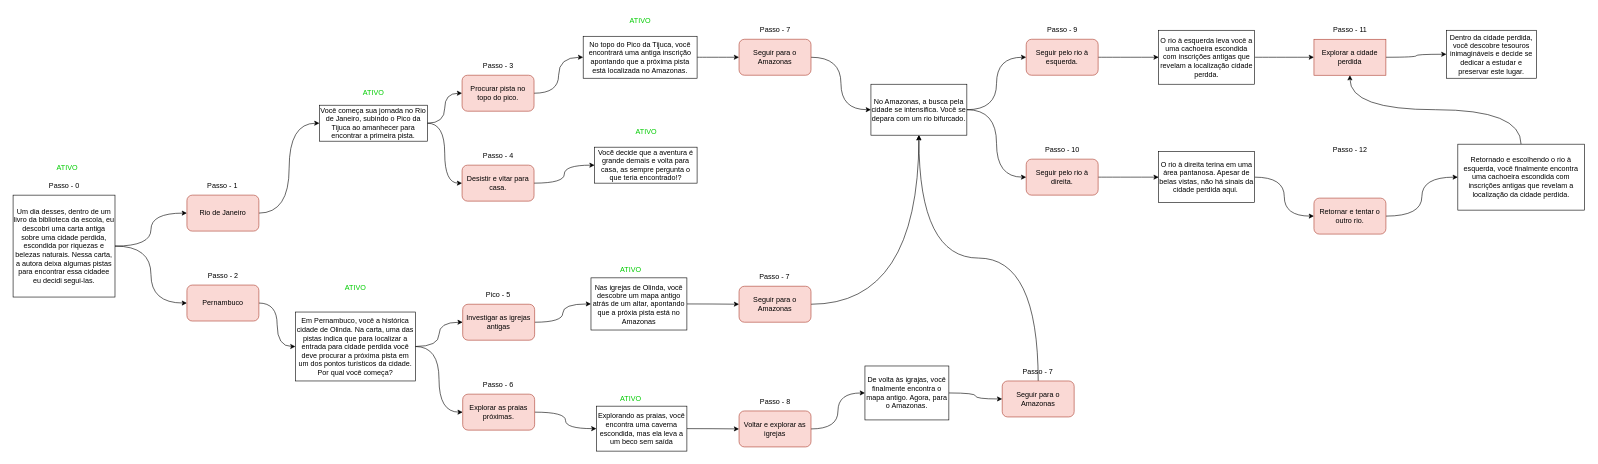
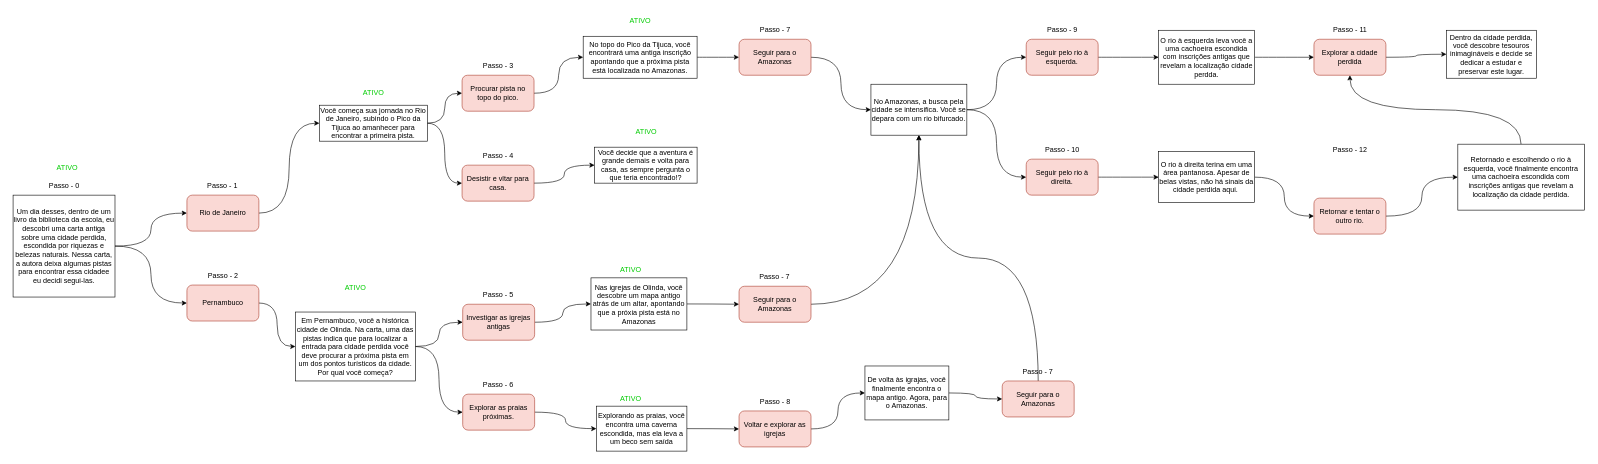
  <mxCell id="0" />
  <mxCell id="1" parent="0" />
  <mxCell id="2" style="edgeStyle=orthogonalEdgeStyle;rounded=0;orthogonalLoop=1;jettySize=auto;html=1;exitX=1;exitY=0.5;exitDx=0;exitDy=0;entryX=0;entryY=0.5;entryDx=0;entryDy=0;curved=1;" parent="1" source="4" target="7" edge="1"><mxGeometry relative="1" as="geometry" /></mxCell>
  <mxCell id="3" style="edgeStyle=orthogonalEdgeStyle;rounded=0;orthogonalLoop=1;jettySize=auto;html=1;exitX=1;exitY=0.5;exitDx=0;exitDy=0;entryX=0;entryY=0.5;entryDx=0;entryDy=0;curved=1;" parent="1" source="4" target="9" edge="1"><mxGeometry relative="1" as="geometry" /></mxCell>
  <mxCell id="4" value="Um dia desses, dentro de um livro da biblioteca da escola, eu descobri uma carta antiga sobre uma cidade perdida, escondida por riquezas e belezas naturais. Nessa carta, a autora deixa algumas pistas para encontrar essa cidadee eu decidi segui-las." style="whiteSpace=wrap;html=1;aspect=fixed;" parent="1" vertex="1"><mxGeometry x="20" y="325" width="170" height="170" as="geometry" /></mxCell>
  <mxCell id="5" value="Passo - 0" style="text;html=1;align=center;verticalAlign=middle;resizable=0;points=[];autosize=1;strokeColor=none;fillColor=none;" parent="1" vertex="1"><mxGeometry x="70" y="295" width="70" height="30" as="geometry" /></mxCell>
  <mxCell id="6" style="edgeStyle=orthogonalEdgeStyle;rounded=0;orthogonalLoop=1;jettySize=auto;html=1;exitX=1;exitY=0.5;exitDx=0;exitDy=0;entryX=0;entryY=0.5;entryDx=0;entryDy=0;curved=1;" parent="1" source="7" target="14" edge="1"><mxGeometry relative="1" as="geometry" /></mxCell>
  <mxCell id="7" value="&lt;font color=&quot;#000000&quot;&gt;Rio de Janeiro&lt;/font&gt;" style="rounded=1;whiteSpace=wrap;html=1;fillColor=#fad9d5;strokeColor=#ae4132;" parent="1" vertex="1"><mxGeometry x="310" y="325" width="120" height="60" as="geometry" /></mxCell>
  <mxCell id="8" style="edgeStyle=orthogonalEdgeStyle;curved=1;rounded=0;orthogonalLoop=1;jettySize=auto;html=1;exitX=1;exitY=0.5;exitDx=0;exitDy=0;entryX=0;entryY=0.5;entryDx=0;entryDy=0;" parent="1" source="9" target="23" edge="1"><mxGeometry relative="1" as="geometry" /></mxCell>
  <mxCell id="9" value="&lt;font color=&quot;#000000&quot;&gt;Pernambuco&lt;/font&gt;" style="rounded=1;whiteSpace=wrap;html=1;fillColor=#fad9d5;strokeColor=#ae4132;" parent="1" vertex="1"><mxGeometry x="310" y="475" width="120" height="60" as="geometry" /></mxCell>
  <mxCell id="10" value="Passo - 1" style="text;html=1;align=center;verticalAlign=middle;resizable=0;points=[];autosize=1;strokeColor=none;fillColor=none;" parent="1" vertex="1"><mxGeometry x="334" y="295" width="70" height="30" as="geometry" /></mxCell>
  <mxCell id="11" value="Passo - 2" style="text;html=1;align=center;verticalAlign=middle;resizable=0;points=[];autosize=1;strokeColor=none;fillColor=none;" parent="1" vertex="1"><mxGeometry x="335" y="445" width="70" height="30" as="geometry" /></mxCell>
  <mxCell id="12" style="edgeStyle=orthogonalEdgeStyle;curved=1;rounded=0;orthogonalLoop=1;jettySize=auto;html=1;exitX=1;exitY=0.5;exitDx=0;exitDy=0;entryX=0;entryY=0.5;entryDx=0;entryDy=0;" parent="1" source="14" target="16" edge="1"><mxGeometry relative="1" as="geometry" /></mxCell>
  <mxCell id="13" style="edgeStyle=orthogonalEdgeStyle;curved=1;rounded=0;orthogonalLoop=1;jettySize=auto;html=1;exitX=1;exitY=0.5;exitDx=0;exitDy=0;entryX=0;entryY=0.5;entryDx=0;entryDy=0;" parent="1" source="14" target="19" edge="1"><mxGeometry relative="1" as="geometry" /></mxCell>
  <mxCell id="14" value="Você começa sua jornada no Rio de Janeiro, subindo o Pico da Tijuca ao amanhecer para encontrar a primeira pista." style="rounded=0;whiteSpace=wrap;html=1;" parent="1" vertex="1"><mxGeometry x="531" y="175" width="180" height="60" as="geometry" /></mxCell>
  <mxCell id="15" style="edgeStyle=orthogonalEdgeStyle;curved=1;rounded=0;orthogonalLoop=1;jettySize=auto;html=1;exitX=1;exitY=0.5;exitDx=0;exitDy=0;entryX=0;entryY=0.5;entryDx=0;entryDy=0;" parent="1" source="16" target="31" edge="1"><mxGeometry relative="1" as="geometry" /></mxCell>
  <mxCell id="16" value="&lt;font color=&quot;#000000&quot;&gt;Procurar pista no topo do pico.&lt;/font&gt;" style="rounded=1;whiteSpace=wrap;html=1;fillColor=#fad9d5;strokeColor=#ae4132;" parent="1" vertex="1"><mxGeometry x="769" y="125" width="120" height="60" as="geometry" /></mxCell>
  <mxCell id="17" value="Passo - 3" style="text;html=1;align=center;verticalAlign=middle;resizable=0;points=[];autosize=1;strokeColor=none;fillColor=none;" parent="1" vertex="1"><mxGeometry x="794" y="95" width="70" height="30" as="geometry" /></mxCell>
  <mxCell id="18" style="edgeStyle=orthogonalEdgeStyle;curved=1;rounded=0;orthogonalLoop=1;jettySize=auto;html=1;exitX=1;exitY=0.5;exitDx=0;exitDy=0;entryX=0;entryY=0.5;entryDx=0;entryDy=0;" parent="1" source="19" target="36" edge="1"><mxGeometry relative="1" as="geometry" /></mxCell>
  <mxCell id="19" value="&lt;font color=&quot;#000000&quot;&gt;Desistir e vltar para casa.&lt;/font&gt;" style="rounded=1;whiteSpace=wrap;html=1;fillColor=#fad9d5;strokeColor=#ae4132;" parent="1" vertex="1"><mxGeometry x="769" y="275" width="120" height="60" as="geometry" /></mxCell>
  <mxCell id="20" value="Passo - 4" style="text;html=1;align=center;verticalAlign=middle;resizable=0;points=[];autosize=1;strokeColor=none;fillColor=none;" parent="1" vertex="1"><mxGeometry x="794" y="245" width="70" height="30" as="geometry" /></mxCell>
  <mxCell id="21" style="edgeStyle=orthogonalEdgeStyle;curved=1;rounded=0;orthogonalLoop=1;jettySize=auto;html=1;exitX=1;exitY=0.5;exitDx=0;exitDy=0;entryX=0;entryY=0.5;entryDx=0;entryDy=0;" parent="1" source="23" target="25" edge="1"><mxGeometry relative="1" as="geometry" /></mxCell>
  <mxCell id="22" style="edgeStyle=orthogonalEdgeStyle;curved=1;rounded=0;orthogonalLoop=1;jettySize=auto;html=1;exitX=1;exitY=0.5;exitDx=0;exitDy=0;entryX=0;entryY=0.5;entryDx=0;entryDy=0;" parent="1" source="23" target="28" edge="1"><mxGeometry relative="1" as="geometry" /></mxCell>
  <mxCell id="23" value="Em Pernambuco, você a histórica cidade de Olinda. Na carta, uma das pistas indica que para localizar a entrada para cidade perdida você deve procurar a próxima pista em um dos pontos turísticos da cidade. Por qual você começa?" style="rounded=0;whiteSpace=wrap;html=1;" parent="1" vertex="1"><mxGeometry x="491" y="520" width="200" height="115" as="geometry" /></mxCell>
  <mxCell id="24" style="edgeStyle=orthogonalEdgeStyle;curved=1;rounded=0;orthogonalLoop=1;jettySize=auto;html=1;exitX=1;exitY=0.5;exitDx=0;exitDy=0;entryX=0;entryY=0.5;entryDx=0;entryDy=0;" parent="1" source="25" target="35" edge="1"><mxGeometry relative="1" as="geometry" /></mxCell>
  <mxCell id="25" value="&lt;font color=&quot;#000000&quot;&gt;Investigar as igrejas antigas&lt;/font&gt;" style="rounded=1;whiteSpace=wrap;html=1;fillColor=#fad9d5;strokeColor=#ae4132;" parent="1" vertex="1"><mxGeometry x="770" y="507" width="120" height="60" as="geometry" /></mxCell>
- <mxCell id="26" value="Pico - 5" style="text;html=1;align=center;verticalAlign=middle;resizable=0;points=[];autosize=1;strokeColor=none;fillColor=none;" parent="1" vertex="1"><mxGeometry x="794" y="477" width="70" height="30" as="geometry" /></mxCell>
+ <mxCell id="26" value="Passo - 5" style="text;html=1;align=center;verticalAlign=middle;resizable=0;points=[];autosize=1;strokeColor=none;fillColor=none;" parent="1" vertex="1"><mxGeometry x="794" y="477" width="70" height="30" as="geometry" /></mxCell>
  <mxCell id="27" style="edgeStyle=orthogonalEdgeStyle;curved=1;rounded=0;orthogonalLoop=1;jettySize=auto;html=1;exitX=1;exitY=0.5;exitDx=0;exitDy=0;entryX=0;entryY=0.5;entryDx=0;entryDy=0;" parent="1" source="28" target="33" edge="1"><mxGeometry relative="1" as="geometry" /></mxCell>
  <mxCell id="28" value="&lt;font color=&quot;#000000&quot;&gt;Explorar as praias próximas.&lt;/font&gt;" style="rounded=1;whiteSpace=wrap;html=1;fillColor=#fad9d5;strokeColor=#ae4132;" parent="1" vertex="1"><mxGeometry x="770" y="657" width="120" height="60" as="geometry" /></mxCell>
  <mxCell id="29" value="Passo - 6" style="text;html=1;align=center;verticalAlign=middle;resizable=0;points=[];autosize=1;strokeColor=none;fillColor=none;" parent="1" vertex="1"><mxGeometry x="794" y="627" width="70" height="30" as="geometry" /></mxCell>
  <mxCell id="30" style="edgeStyle=orthogonalEdgeStyle;curved=1;rounded=0;orthogonalLoop=1;jettySize=auto;html=1;exitX=1;exitY=0.5;exitDx=0;exitDy=0;entryX=0;entryY=0.5;entryDx=0;entryDy=0;" parent="1" source="31" target="38" edge="1"><mxGeometry relative="1" as="geometry" /></mxCell>
  <mxCell id="31" value="No topo do Pico da Tijuca, você encontrará uma antiga inscrição apontando que a próxima pista está localizada no Amazonas." style="rounded=0;whiteSpace=wrap;html=1;" parent="1" vertex="1"><mxGeometry x="971" y="60" width="190" height="70" as="geometry" /></mxCell>
  <mxCell id="32" style="edgeStyle=orthogonalEdgeStyle;curved=1;rounded=0;orthogonalLoop=1;jettySize=auto;html=1;exitX=1;exitY=0.5;exitDx=0;exitDy=0;entryX=0;entryY=0.5;entryDx=0;entryDy=0;" parent="1" source="33" target="41" edge="1"><mxGeometry relative="1" as="geometry" /></mxCell>
  <mxCell id="33" value="Explorando as praias, você encontra uma caverna escondida, mas ela leva a um beco sem saída" style="rounded=0;whiteSpace=wrap;html=1;" parent="1" vertex="1"><mxGeometry x="993" y="677" width="151" height="75" as="geometry" /></mxCell>
  <mxCell id="34" style="edgeStyle=orthogonalEdgeStyle;curved=1;rounded=0;orthogonalLoop=1;jettySize=auto;html=1;exitX=1;exitY=0.5;exitDx=0;exitDy=0;entryX=0;entryY=0.5;entryDx=0;entryDy=0;" parent="1" source="35" target="44" edge="1"><mxGeometry relative="1" as="geometry" /></mxCell>
  <mxCell id="35" value="Nas igrejas de Olinda, você descobre um mapa antigo atrás de um altar, apontando que a próxia pista está no Amazonas" style="rounded=0;whiteSpace=wrap;html=1;" parent="1" vertex="1"><mxGeometry x="984" y="463" width="160" height="87" as="geometry" /></mxCell>
  <mxCell id="36" value="Vocẽ decide que a aventura é grande demais e volta para casa, as sempre pergunta o que teria encontrado!?" style="rounded=0;whiteSpace=wrap;html=1;" parent="1" vertex="1"><mxGeometry x="990" y="245" width="171" height="60" as="geometry" /></mxCell>
  <mxCell id="37" style="edgeStyle=orthogonalEdgeStyle;curved=1;rounded=0;orthogonalLoop=1;jettySize=auto;html=1;exitX=1;exitY=0.5;exitDx=0;exitDy=0;entryX=0;entryY=0.5;entryDx=0;entryDy=0;" parent="1" source="38" target="52" edge="1"><mxGeometry relative="1" as="geometry" /></mxCell>
  <mxCell id="38" value="&lt;font color=&quot;#000000&quot;&gt;Seguir para o Amazonas&lt;/font&gt;" style="rounded=1;whiteSpace=wrap;html=1;fillColor=#fad9d5;strokeColor=#ae4132;" parent="1" vertex="1"><mxGeometry x="1231" y="65" width="120" height="60" as="geometry" /></mxCell>
  <mxCell id="39" value="Passo - 7" style="text;html=1;align=center;verticalAlign=middle;resizable=0;points=[];autosize=1;strokeColor=none;fillColor=none;" parent="1" vertex="1"><mxGeometry x="1256" y="35" width="70" height="30" as="geometry" /></mxCell>
  <mxCell id="40" style="edgeStyle=orthogonalEdgeStyle;curved=1;rounded=0;orthogonalLoop=1;jettySize=auto;html=1;exitX=1;exitY=0.5;exitDx=0;exitDy=0;entryX=0;entryY=0.5;entryDx=0;entryDy=0;" parent="1" source="41" target="54" edge="1"><mxGeometry relative="1" as="geometry" /></mxCell>
  <mxCell id="41" value="&lt;font color=&quot;#000000&quot;&gt;Voltar e explorar as igrejas&lt;/font&gt;" style="rounded=1;whiteSpace=wrap;html=1;fillColor=#fad9d5;strokeColor=#ae4132;" parent="1" vertex="1"><mxGeometry x="1231" y="685" width="120" height="60" as="geometry" /></mxCell>
  <mxCell id="42" value="Passo - 8" style="text;html=1;align=center;verticalAlign=middle;resizable=0;points=[];autosize=1;strokeColor=none;fillColor=none;" parent="1" vertex="1"><mxGeometry x="1256" y="655" width="70" height="30" as="geometry" /></mxCell>
  <mxCell id="43" style="edgeStyle=orthogonalEdgeStyle;curved=1;rounded=0;orthogonalLoop=1;jettySize=auto;html=1;exitX=1;exitY=0.5;exitDx=0;exitDy=0;entryX=0.5;entryY=1;entryDx=0;entryDy=0;" parent="1" source="44" target="52" edge="1"><mxGeometry relative="1" as="geometry"><Array as="points"><mxPoint x="1530" y="507" /></Array></mxGeometry></mxCell>
  <mxCell id="44" value="&lt;span style=&quot;color: rgb(0, 0, 0);&quot;&gt;Seguir para o Amazonas&lt;/span&gt;" style="rounded=1;whiteSpace=wrap;html=1;fillColor=#fad9d5;strokeColor=#ae4132;" parent="1" vertex="1"><mxGeometry x="1231" y="477" width="120" height="60" as="geometry" /></mxCell>
  <mxCell id="45" value="Passo - 7" style="text;html=1;align=center;verticalAlign=middle;resizable=0;points=[];autosize=1;strokeColor=none;fillColor=none;" parent="1" vertex="1"><mxGeometry x="1255" y="447" width="70" height="30" as="geometry" /></mxCell>
  <mxCell id="46" style="edgeStyle=orthogonalEdgeStyle;curved=1;rounded=0;orthogonalLoop=1;jettySize=auto;html=1;exitX=1;exitY=0.5;exitDx=0;exitDy=0;entryX=0;entryY=0.5;entryDx=0;entryDy=0;" parent="1" source="47" target="65" edge="1"><mxGeometry relative="1" as="geometry" /></mxCell>
  <mxCell id="47" value="O rio à esquerda leva você a uma cachoeira escondida com inscrições antigas que revelam a localização cidade perdda." style="rounded=0;whiteSpace=wrap;html=1;" parent="1" vertex="1"><mxGeometry x="1931" y="50" width="160" height="90" as="geometry" /></mxCell>
  <mxCell id="48" style="edgeStyle=orthogonalEdgeStyle;curved=1;rounded=0;orthogonalLoop=1;jettySize=auto;html=1;exitX=1;exitY=0.5;exitDx=0;exitDy=0;entryX=0;entryY=0.5;entryDx=0;entryDy=0;" parent="1" source="49" target="68" edge="1"><mxGeometry relative="1" as="geometry" /></mxCell>
  <mxCell id="49" value="O rio à direita terina em uma área pantanosa. Apesar de belas vistas, não há sinais da cidade perdida aqui.&amp;nbsp;" style="rounded=0;whiteSpace=wrap;html=1;" parent="1" vertex="1"><mxGeometry x="1931" y="252.5" width="160" height="85" as="geometry" /></mxCell>
  <mxCell id="50" style="edgeStyle=orthogonalEdgeStyle;curved=1;rounded=0;orthogonalLoop=1;jettySize=auto;html=1;exitX=1;exitY=0.5;exitDx=0;exitDy=0;entryX=0;entryY=0.5;entryDx=0;entryDy=0;" parent="1" source="52" target="59" edge="1"><mxGeometry relative="1" as="geometry" /></mxCell>
  <mxCell id="51" style="edgeStyle=orthogonalEdgeStyle;curved=1;rounded=0;orthogonalLoop=1;jettySize=auto;html=1;exitX=1;exitY=0.5;exitDx=0;exitDy=0;entryX=0;entryY=0.5;entryDx=0;entryDy=0;" parent="1" source="52" target="62" edge="1"><mxGeometry relative="1" as="geometry" /></mxCell>
  <mxCell id="52" value="No Amazonas, a busca pela cidade se intensifica. Você se depara com um rio bifurcado." style="rounded=0;whiteSpace=wrap;html=1;" parent="1" vertex="1"><mxGeometry x="1451" y="140" width="160" height="85" as="geometry" /></mxCell>
  <mxCell id="53" style="edgeStyle=orthogonalEdgeStyle;curved=1;rounded=0;orthogonalLoop=1;jettySize=auto;html=1;exitX=1;exitY=0.5;exitDx=0;exitDy=0;entryX=0;entryY=0.5;entryDx=0;entryDy=0;" parent="1" source="54" target="56" edge="1"><mxGeometry relative="1" as="geometry" /></mxCell>
  <mxCell id="54" value="De volta às igrajas, você finalmente encontra o mapa antigo. Agora, para o Amazonas." style="rounded=0;whiteSpace=wrap;html=1;" parent="1" vertex="1"><mxGeometry x="1441" y="610" width="140" height="90" as="geometry" /></mxCell>
  <mxCell id="55" style="edgeStyle=orthogonalEdgeStyle;curved=1;rounded=0;orthogonalLoop=1;jettySize=auto;html=1;exitX=0.5;exitY=0;exitDx=0;exitDy=0;entryX=0.5;entryY=1;entryDx=0;entryDy=0;" parent="1" source="56" target="52" edge="1"><mxGeometry relative="1" as="geometry" /></mxCell>
  <mxCell id="56" value="&lt;span style=&quot;color: rgb(0, 0, 0);&quot;&gt;Seguir para o Amazonas&lt;/span&gt;" style="rounded=1;whiteSpace=wrap;html=1;fillColor=#fad9d5;strokeColor=#ae4132;" parent="1" vertex="1"><mxGeometry x="1670" y="635" width="120" height="60" as="geometry" /></mxCell>
  <mxCell id="57" value="Passo - 7" style="text;html=1;align=center;verticalAlign=middle;resizable=0;points=[];autosize=1;strokeColor=none;fillColor=none;" parent="1" vertex="1"><mxGeometry x="1694" y="605" width="70" height="30" as="geometry" /></mxCell>
  <mxCell id="58" style="edgeStyle=orthogonalEdgeStyle;curved=1;rounded=0;orthogonalLoop=1;jettySize=auto;html=1;exitX=1;exitY=0.5;exitDx=0;exitDy=0;entryX=0;entryY=0.5;entryDx=0;entryDy=0;" parent="1" source="59" target="47" edge="1"><mxGeometry relative="1" as="geometry" /></mxCell>
  <mxCell id="59" value="&lt;span style=&quot;color: rgb(0, 0, 0);&quot;&gt;Seguir pelo rio à esquerda.&lt;/span&gt;" style="rounded=1;whiteSpace=wrap;html=1;fillColor=#fad9d5;strokeColor=#ae4132;" parent="1" vertex="1"><mxGeometry x="1710" y="65" width="120" height="60" as="geometry" /></mxCell>
  <mxCell id="60" value="Passo - 9" style="text;html=1;align=center;verticalAlign=middle;resizable=0;points=[];autosize=1;strokeColor=none;fillColor=none;" parent="1" vertex="1"><mxGeometry x="1735" y="35" width="70" height="30" as="geometry" /></mxCell>
  <mxCell id="61" style="edgeStyle=orthogonalEdgeStyle;curved=1;rounded=0;orthogonalLoop=1;jettySize=auto;html=1;exitX=1;exitY=0.5;exitDx=0;exitDy=0;entryX=0;entryY=0.5;entryDx=0;entryDy=0;" parent="1" source="62" target="49" edge="1"><mxGeometry relative="1" as="geometry" /></mxCell>
  <mxCell id="62" value="&lt;span style=&quot;color: rgb(0, 0, 0);&quot;&gt;Seguir pelo rio à direita.&lt;/span&gt;" style="rounded=1;whiteSpace=wrap;html=1;fillColor=#fad9d5;strokeColor=#ae4132;" parent="1" vertex="1"><mxGeometry x="1710" y="265" width="120" height="60" as="geometry" /></mxCell>
  <mxCell id="63" value="Passo - 10" style="text;html=1;align=center;verticalAlign=middle;resizable=0;points=[];autosize=1;strokeColor=none;fillColor=none;" parent="1" vertex="1"><mxGeometry x="1730" y="235" width="80" height="30" as="geometry" /></mxCell>
  <mxCell id="64" style="edgeStyle=orthogonalEdgeStyle;curved=1;rounded=0;orthogonalLoop=1;jettySize=auto;html=1;entryX=0;entryY=0.5;entryDx=0;entryDy=0;" parent="1" source="65" target="72" edge="1"><mxGeometry relative="1" as="geometry" /></mxCell>
- <mxCell id="65" value="&lt;font color=&quot;#000000&quot;&gt;Explorar a cidade perdida&lt;/font&gt;" style="whiteSpace=wrap;html=1;fillColor=#fad9d5;strokeColor=#ae4132;rounded=0;" parent="1" vertex="1"><mxGeometry x="2190" y="65" width="120" height="60" as="geometry" /></mxCell>
+ <mxCell id="65" value="&lt;font color=&quot;#000000&quot;&gt;Explorar a cidade perdida&lt;/font&gt;" style="rounded=1;whiteSpace=wrap;html=1;fillColor=#fad9d5;strokeColor=#ae4132;" parent="1" vertex="1"><mxGeometry x="2190" y="65" width="120" height="60" as="geometry" /></mxCell>
  <mxCell id="66" value="Passo - 11" style="text;html=1;align=center;verticalAlign=middle;resizable=0;points=[];autosize=1;strokeColor=none;fillColor=none;" parent="1" vertex="1"><mxGeometry x="2210" y="35" width="80" height="30" as="geometry" /></mxCell>
  <mxCell id="67" style="edgeStyle=orthogonalEdgeStyle;curved=1;rounded=0;orthogonalLoop=1;jettySize=auto;html=1;exitX=1;exitY=0.5;exitDx=0;exitDy=0;entryX=0;entryY=0.5;entryDx=0;entryDy=0;" parent="1" source="68" target="71" edge="1"><mxGeometry relative="1" as="geometry" /></mxCell>
  <mxCell id="68" value="&lt;font color=&quot;#000000&quot;&gt;Retornar e tentar o outro rio.&lt;/font&gt;" style="rounded=1;whiteSpace=wrap;html=1;fillColor=#fad9d5;strokeColor=#ae4132;" parent="1" vertex="1"><mxGeometry x="2190" y="330" width="120" height="60" as="geometry" /></mxCell>
  <mxCell id="69" value="Passo - 12" style="text;html=1;align=center;verticalAlign=middle;resizable=0;points=[];autosize=1;strokeColor=none;fillColor=none;" parent="1" vertex="1"><mxGeometry x="2210" y="235" width="80" height="30" as="geometry" /></mxCell>
  <mxCell id="70" style="edgeStyle=orthogonalEdgeStyle;curved=1;rounded=0;orthogonalLoop=1;jettySize=auto;html=1;exitX=0.5;exitY=0;exitDx=0;exitDy=0;entryX=0.5;entryY=1;entryDx=0;entryDy=0;" parent="1" source="71" target="65" edge="1"><mxGeometry relative="1" as="geometry" /></mxCell>
  <mxCell id="71" value="Retornado e escolhendo o rio à esquerda, você finalmente encontra uma cachoeira escondida com inscrições antigas que revelam a localização da cidade perdida." style="rounded=0;whiteSpace=wrap;html=1;" parent="1" vertex="1"><mxGeometry x="2430" y="240" width="211" height="110" as="geometry" /></mxCell>
  <mxCell id="72" value="Dentro da cidade perdida, você descobre tesouros inimagináveis e decide se dedicar a estudar e preservar este lugar." style="rounded=0;whiteSpace=wrap;html=1;" parent="1" vertex="1"><mxGeometry x="2411" y="50" width="150" height="80" as="geometry" /></mxCell>
  <mxCell id="73" value="&lt;font color=&quot;#00cc00&quot;&gt;ATIVO&lt;/font&gt;" style="text;html=1;align=center;verticalAlign=middle;resizable=0;points=[];autosize=1;strokeColor=none;fillColor=none;" parent="1" vertex="1"><mxGeometry x="80" y="265" width="60" height="30" as="geometry" /></mxCell>
  <mxCell id="74" value="&lt;font color=&quot;#00cc00&quot;&gt;ATIVO&lt;/font&gt;" style="text;html=1;align=center;verticalAlign=middle;resizable=0;points=[];autosize=1;strokeColor=none;fillColor=none;" parent="1" vertex="1"><mxGeometry x="1045.5" y="205" width="60" height="30" as="geometry" /></mxCell>
  <mxCell id="75" value="&lt;font color=&quot;#00cc00&quot;&gt;ATIVO&lt;/font&gt;" style="text;html=1;align=center;verticalAlign=middle;resizable=0;points=[];autosize=1;strokeColor=none;fillColor=none;" parent="1" vertex="1"><mxGeometry x="561" y="465" width="60" height="30" as="geometry" /></mxCell>
  <mxCell id="76" value="&lt;font color=&quot;#00cc00&quot;&gt;ATIVO&lt;/font&gt;" style="text;html=1;align=center;verticalAlign=middle;resizable=0;points=[];autosize=1;strokeColor=none;fillColor=none;" parent="1" vertex="1"><mxGeometry x="591" y="140" width="60" height="30" as="geometry" /></mxCell>
  <mxCell id="77" value="&lt;font color=&quot;#00cc00&quot;&gt;ATIVO&lt;/font&gt;" style="text;html=1;align=center;verticalAlign=middle;resizable=0;points=[];autosize=1;strokeColor=none;fillColor=none;" parent="1" vertex="1"><mxGeometry x="1036" y="20" width="60" height="30" as="geometry" /></mxCell>
  <mxCell id="78" value="&lt;font color=&quot;#00cc00&quot;&gt;ATIVO&lt;/font&gt;" style="text;html=1;align=center;verticalAlign=middle;resizable=0;points=[];autosize=1;strokeColor=none;fillColor=none;" parent="1" vertex="1"><mxGeometry x="1020" y="435" width="60" height="30" as="geometry" /></mxCell>
  <mxCell id="79" value="&lt;font color=&quot;#00cc00&quot;&gt;ATIVO&lt;/font&gt;" style="text;html=1;align=center;verticalAlign=middle;resizable=0;points=[];autosize=1;strokeColor=none;fillColor=none;" parent="1" vertex="1"><mxGeometry x="1020" y="650" width="60" height="30" as="geometry" /></mxCell>
